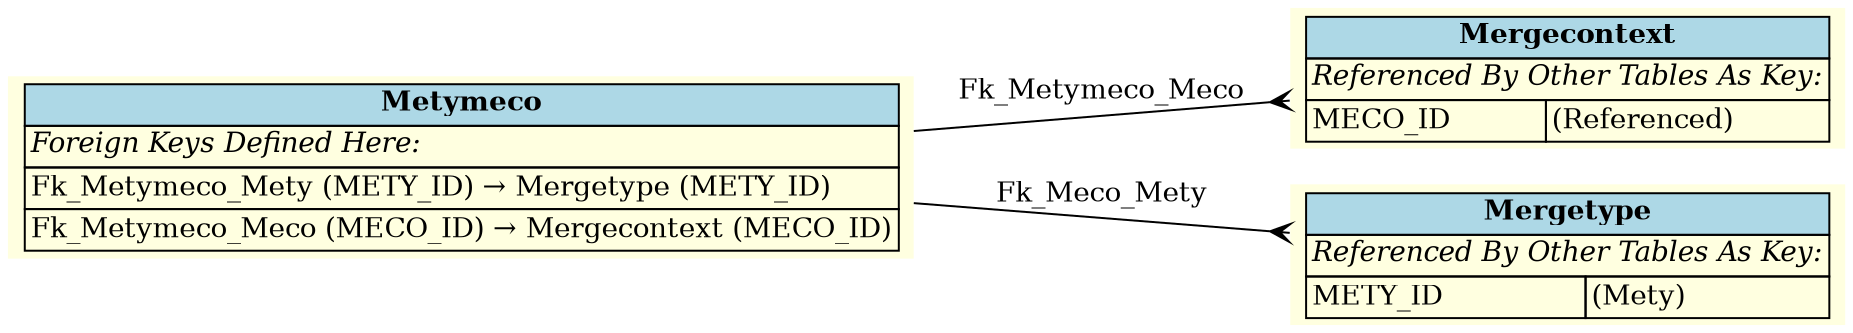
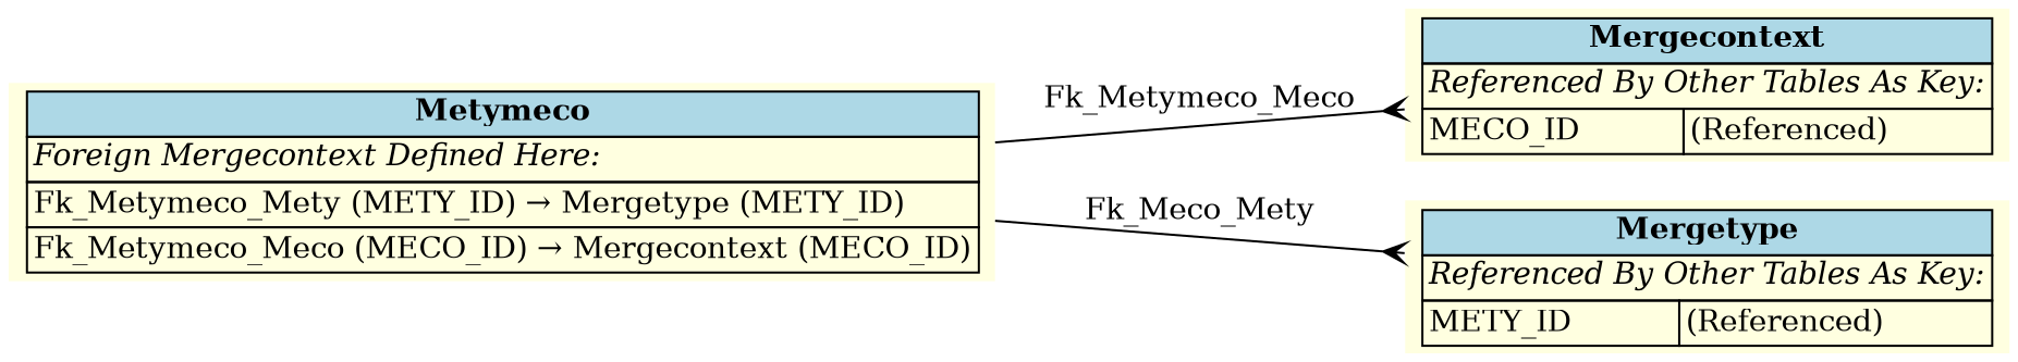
  digraph {
    fontname="DejaVu Serif"
    rankdir=LR
    node [fillcolor=lightyellow fontname="DejaVu Serif" shape=plaintext style=filled]
    edge [arrowhead=crow arrowtail=none dir=both fontname="DejaVu Serif" labelfontsize=10]
-   n1 [label=<     <TABLE BORDER="0" CELLBORDER="1" CELLSPACING="0" BGCOLOR="lightyellow">       <TR><TD COLSPAN="2" BGCOLOR="lightblue"><B>Metymeco</B></TD></TR>       <TR><TD COLSPAN="2" ALIGN="LEFT"><I>Foreign Keys Defined Here:</I></TD></TR>       <TR><TD ALIGN="LEFT" COLSPAN="2">Fk_Metymeco_Mety (METY_ID) &rarr; Mergetype (METY_ID)</TD></TR>       <TR><TD ALIGN="LEFT" COLSPAN="2">Fk_Metymeco_Meco (MECO_ID) &rarr; Mergecontext (MECO_ID)</TD></TR>     </TABLE>     >]
+   n1 [label=<     <TABLE BORDER="0" CELLBORDER="1" CELLSPACING="0" BGCOLOR="lightyellow">       <TR><TD COLSPAN="2" BGCOLOR="lightblue"><B>Metymeco</B></TD></TR>       <TR><TD COLSPAN="2" ALIGN="LEFT"><I>Foreign Mergecontext Defined Here:</I></TD></TR>       <TR><TD ALIGN="LEFT" COLSPAN="2">Fk_Metymeco_Mety (METY_ID) &rarr; Mergetype (METY_ID)</TD></TR>       <TR><TD ALIGN="LEFT" COLSPAN="2">Fk_Metymeco_Meco (MECO_ID) &rarr; Mergecontext (MECO_ID)</TD></TR>     </TABLE>     >]
    n2 [label=<     <TABLE BORDER="0" CELLBORDER="1" CELLSPACING="0" BGCOLOR="lightyellow">       <TR><TD COLSPAN="2" BGCOLOR="lightblue"><B>Mergecontext</B></TD></TR>       <TR><TD COLSPAN="2" ALIGN="LEFT"><I>Referenced By Other Tables As Key:</I></TD></TR>       <TR><TD ALIGN="LEFT">MECO_ID</TD><TD ALIGN="LEFT">(Referenced)</TD></TR>     </TABLE>     >]
-   n3 [label=<     <TABLE BORDER="0" CELLBORDER="1" CELLSPACING="0" BGCOLOR="lightyellow">       <TR><TD COLSPAN="2" BGCOLOR="lightblue"><B>Mergetype</B></TD></TR>       <TR><TD COLSPAN="2" ALIGN="LEFT"><I>Referenced By Other Tables As Key:</I></TD></TR>       <TR><TD ALIGN="LEFT">METY_ID</TD><TD ALIGN="LEFT">(Mety)</TD></TR>     </TABLE>     >]
+   n3 [label=<     <TABLE BORDER="0" CELLBORDER="1" CELLSPACING="0" BGCOLOR="lightyellow">       <TR><TD COLSPAN="2" BGCOLOR="lightblue"><B>Mergetype</B></TD></TR>       <TR><TD COLSPAN="2" ALIGN="LEFT"><I>Referenced By Other Tables As Key:</I></TD></TR>       <TR><TD ALIGN="LEFT">METY_ID</TD><TD ALIGN="LEFT">(Referenced)</TD></TR>     </TABLE>     >]
    n1 -> n2 [label=" Fk_Metymeco_Meco "]
    n1 -> n3 [label=" Fk_Meco_Mety "]
  }
